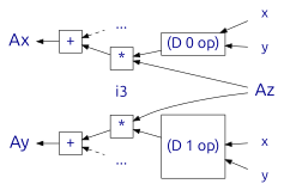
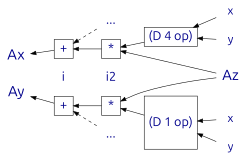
  digraph {
    fontname=Ubuntu
    rankdir=LR
    node [fontcolor=blue4 fontname=Ubuntu fontsize=24 shape=none]
    edge [dir=back fontcolor=blue4 fontname=Ubuntu fontsize=24]
    n1 [fontsize=28 label=Ax]
    n2 [fontsize=28 label=Ay]
    n3 [fontsize=28 label=Az]
    n4 [label="+" shape=square]
    n5 [label="+" shape=square]
    n6 [fontsize=22 label=x]
    n7 [fontsize=22 label=y]
    n8 [fontsize=22 label=x]
    n9 [fontsize=22 label=y]
-   i2 [label=i3]
+   i2
    n11 [label="..."]
    n12 [label="..."]
    n13 [label="*" shape=square]
    n14 [label="*" shape=square]
-   n16 [label="(D 0 op)" shape=rectangle]
+   i
+   n16 [label="(D 4 op)" shape=rectangle]
    n17 [label="(D 1 op)" shape=square]
    subgraph sub_1 {
      rank=same
      n1
      n2
    }
    subgraph sub_2 {
      rank=max
      n3
    }
    subgraph sub_3 {
      rank=same
      n4
      n5
    }
    subgraph sub_4 {
      rank=same
      n6
      n7
    }
    subgraph sub_5 {
      rank=same
      n8
      n9
    }
    subgraph sub_6 {
      rank=same
      i2
      n11
      n12
      n13
      n14
    }
    n1 -> n4
+   n1 -> i [style=invis]
    n2 -> n5
    n4 -> n11 [style=dashed]
    n4 -> n13
    n5 -> n12 [style=dashed]
    n5 -> n14
    n6 -> n7 [style=invis]
    n8 -> n9 [style=invis]
    i2 -> n14 [style=invis]
    n11 -> n13 [style=invis]
    n13 -> n3
    n13 -> i2 [style=invis]
    n13 -> n16
    n14 -> n3
    n14 -> n12 [style=invis]
    n14 -> n17
+   i -> n2 [style=invis]
    n16 -> n6
    n16 -> n7
    n17 -> n8
    n17 -> n9
  }
